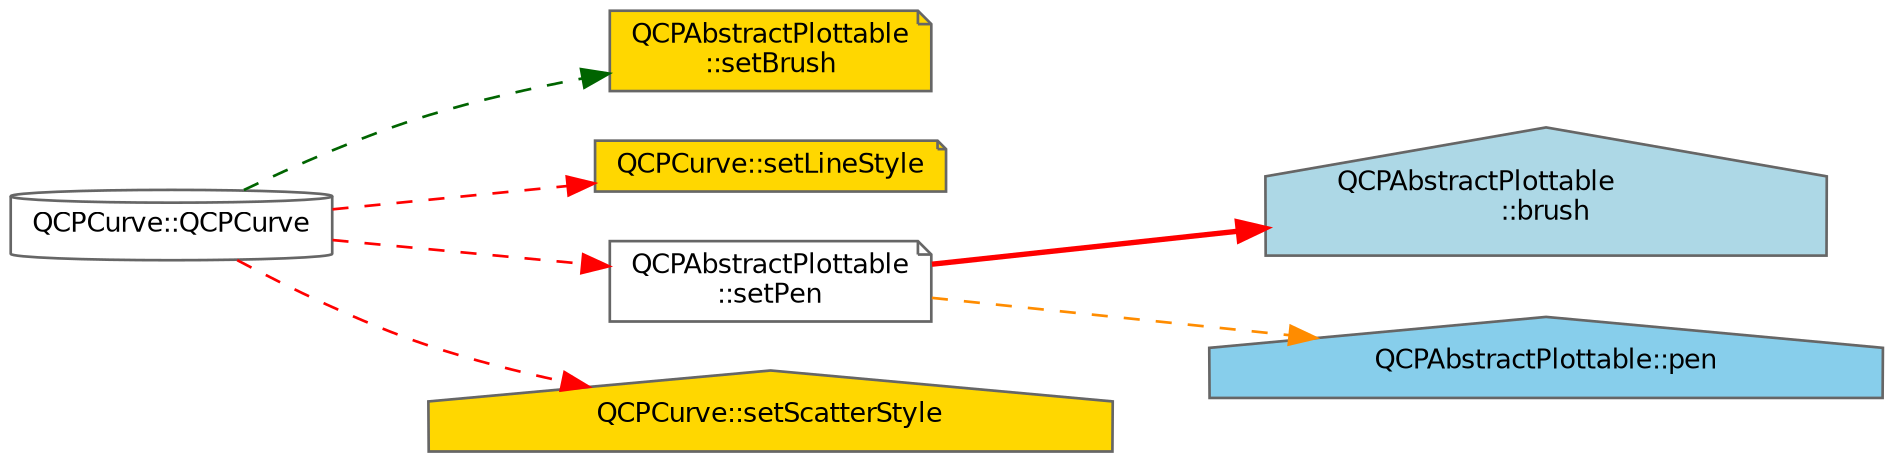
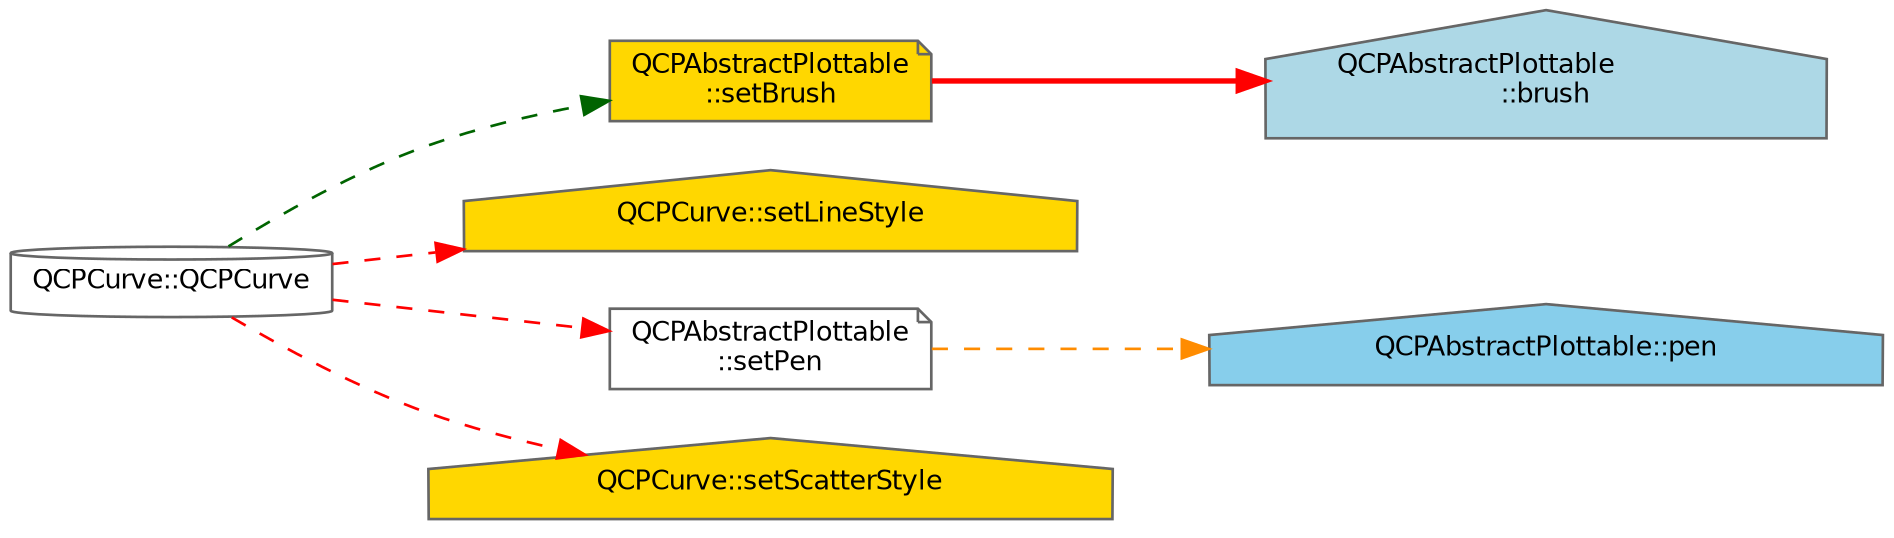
  digraph {
    rankdir=LR
    node [color=grey40 fillcolor=gold fontname=Helvetica fontsize=10 shape=note style=filled]
    edge [color=red fontname=Helvetica fontsize=10 labelfontname=Helvetica labelfontsize=10 style=dashed]
    n1 [color=gray40 fillcolor=white fontcolor=black height=0.2 label="QCPCurve::QCPCurve" shape=cylinder width=0.4]
    n2 [height=0.2 label="QCPAbstractPlottable\l::setBrush" width=0.4]
-   n3 [height=0.2 label="QCPCurve::setLineStyle" width=0.4]
+   n3 [height=0.2 label="QCPCurve::setLineStyle" shape=house width=0.4]
    n4 [fillcolor=white height=0.2 label="QCPAbstractPlottable\l::setPen" width=0.4]
    n5 [height=0.2 label="QCPCurve::setScatterStyle" shape=house width=0.4]
    n6 [fillcolor=lightblue height=0.2 label="QCPAbstractPlottable\l::brush" shape=house width=0.4]
    n7 [fillcolor=skyblue height=0.2 label="QCPAbstractPlottable::pen" shape=house width=0.4]
    n1 -> n2 [color=darkgreen]
    n1 -> n3
    n1 -> n4
    n1 -> n5
-   n4 -> n6 [style=bold]
+   n2 -> n6 [style=bold]
    n4 -> n7 [color=darkorange]
  }
